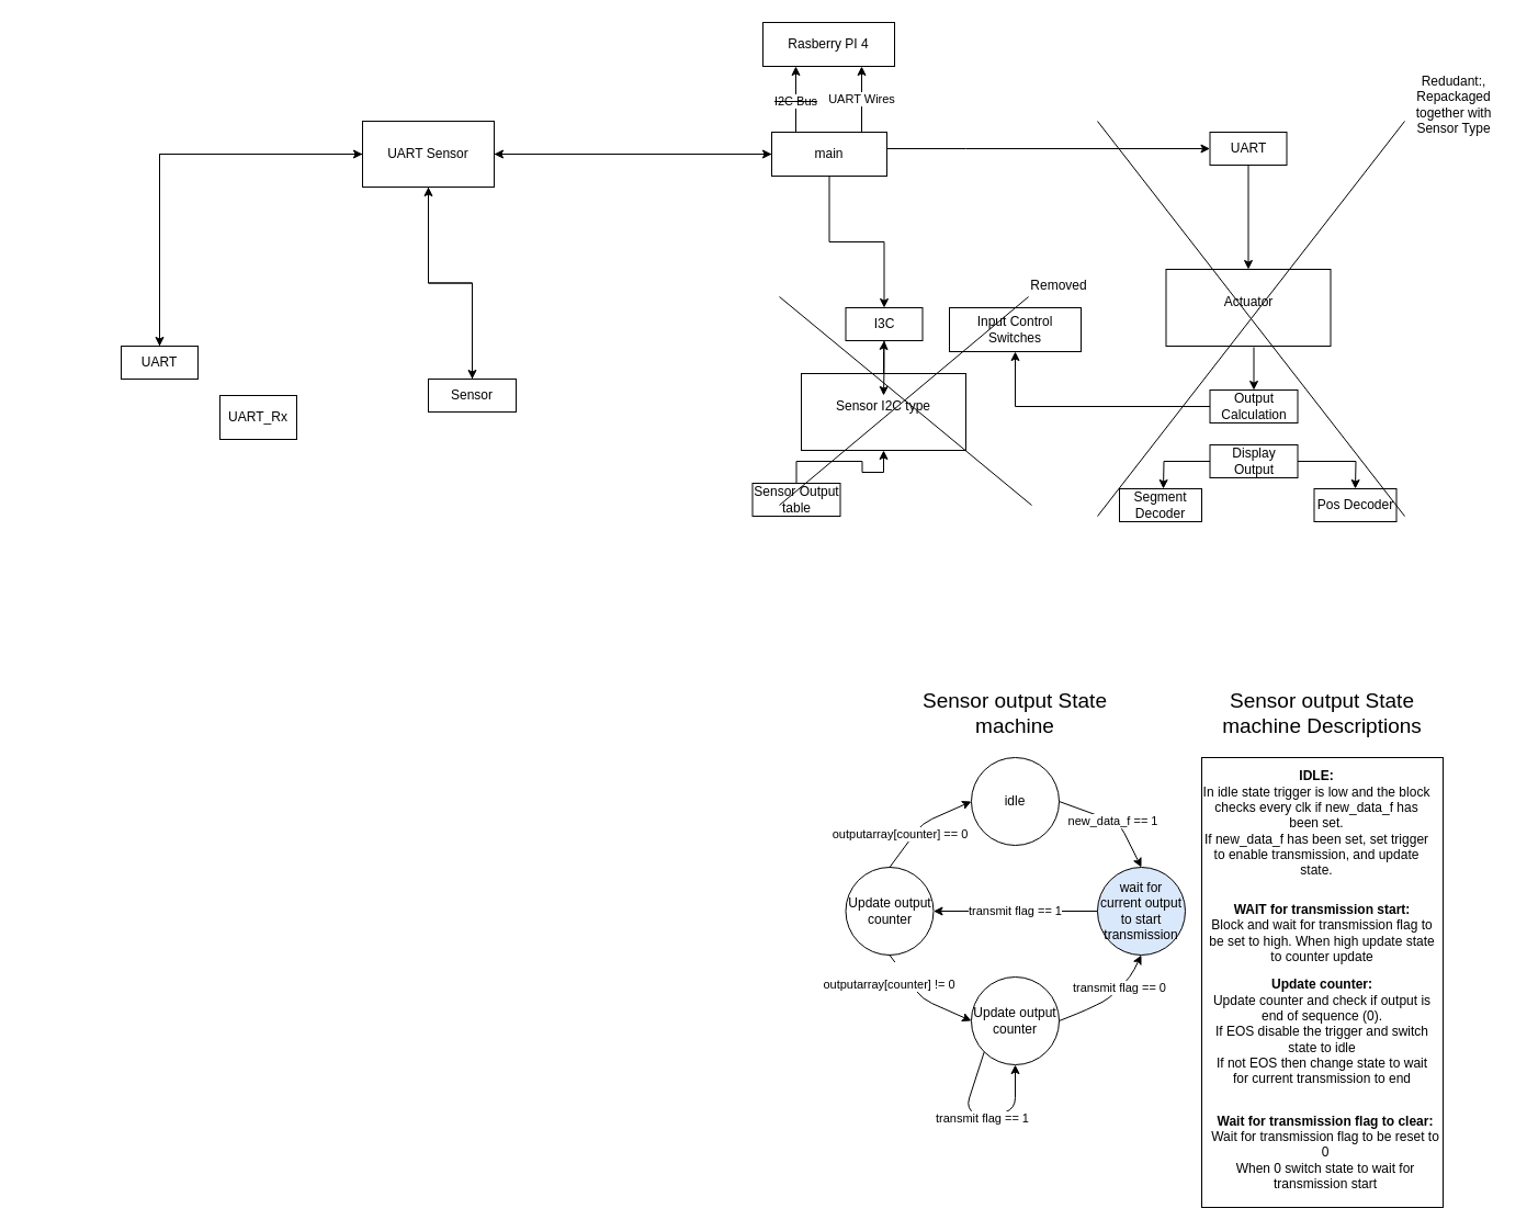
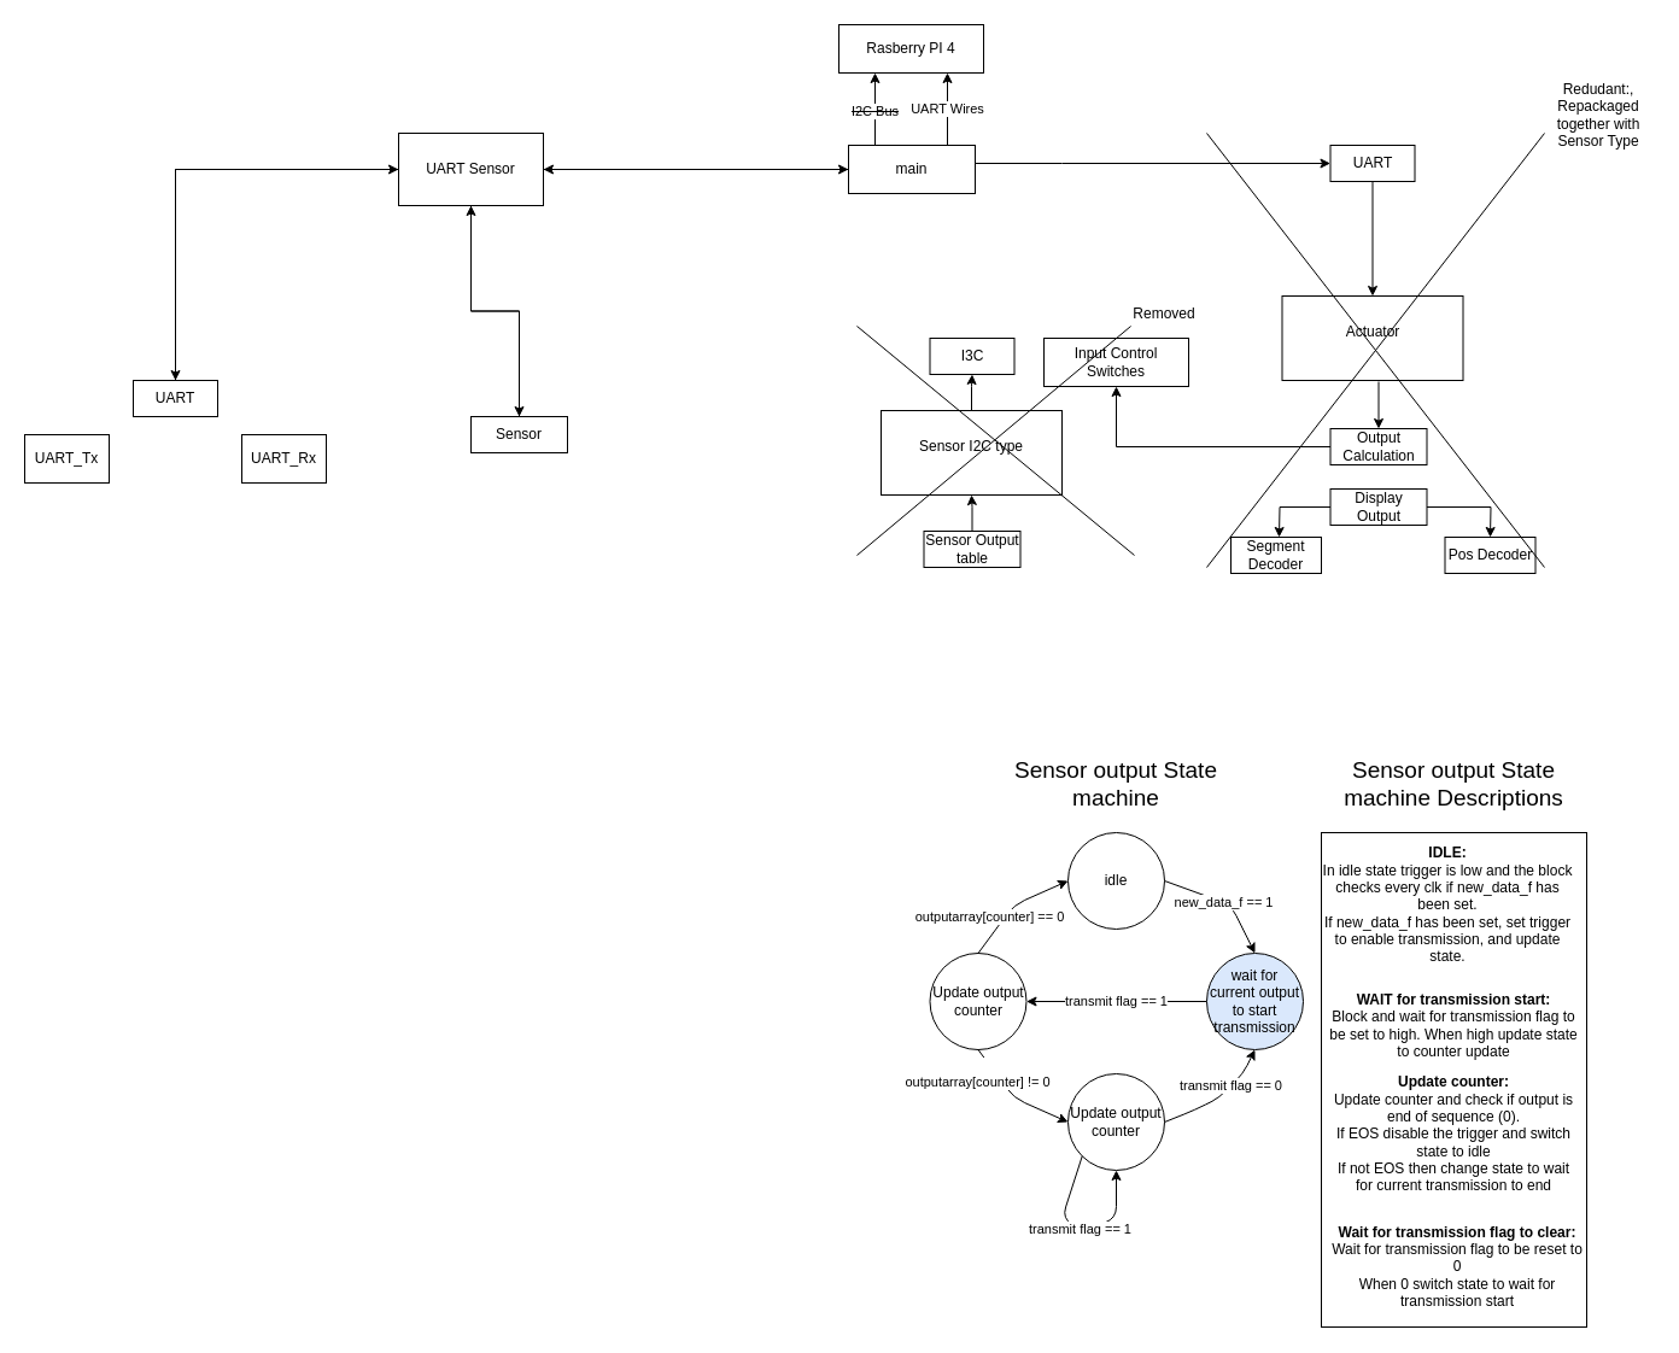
  <mxCell id="0" />
  <mxCell id="1" parent="0" />
  <mxCell id="2" value="" style="rounded=0;whiteSpace=wrap;html=1;" vertex="1" parent="1"><mxGeometry x="1095" y="690" width="220" height="410" as="geometry" /></mxCell>
- <mxCell id="3" style="edgeStyle=orthogonalEdgeStyle;rounded=0;orthogonalLoop=1;jettySize=auto;html=1;exitX=0.5;exitY=1;exitDx=0;exitDy=0;" parent="1" source="7" target="23" edge="1"><mxGeometry relative="1" as="geometry"><mxPoint x="805.5" y="250" as="sourcePoint" /></mxGeometry></mxCell>
  <mxCell id="4" style="edgeStyle=orthogonalEdgeStyle;rounded=0;orthogonalLoop=1;jettySize=auto;html=1;entryX=0;entryY=0.5;entryDx=0;entryDy=0;" parent="1" source="7" target="19" edge="1"><mxGeometry relative="1" as="geometry"><Array as="points"><mxPoint x="880" y="135" /><mxPoint x="880" y="135" /></Array></mxGeometry></mxCell>
  <mxCell id="5" value="&lt;div&gt;&lt;strike&gt;I2C Bus&lt;/strike&gt;&lt;/div&gt;" style="edgeStyle=orthogonalEdgeStyle;rounded=0;orthogonalLoop=1;jettySize=auto;html=1;entryX=0.25;entryY=1;entryDx=0;entryDy=0;exitX=0.25;exitY=0;exitDx=0;exitDy=0;" parent="1" source="7" target="8" edge="1"><mxGeometry relative="1" as="geometry"><Array as="points"><mxPoint x="725" y="120" /></Array></mxGeometry></mxCell>
  <mxCell id="6" style="edgeStyle=orthogonalEdgeStyle;rounded=0;orthogonalLoop=1;jettySize=auto;html=1;entryX=1;entryY=0.5;entryDx=0;entryDy=0;" edge="1" parent="1" source="7" target="47"><mxGeometry relative="1" as="geometry" /></mxCell>
  <mxCell id="7" value="main" style="rounded=0;whiteSpace=wrap;html=1;" parent="1" vertex="1"><mxGeometry x="703" y="120" width="105" height="40" as="geometry" /></mxCell>
  <mxCell id="8" value="Rasberry PI 4" style="rounded=0;whiteSpace=wrap;html=1;" parent="1" vertex="1"><mxGeometry x="695" y="20" width="120" height="40" as="geometry" /></mxCell>
  <mxCell id="9" value="Input Control Switches" style="rounded=0;whiteSpace=wrap;html=1;" parent="1" vertex="1"><mxGeometry x="865" y="280" width="120" height="40" as="geometry" /></mxCell>
  <mxCell id="10" value="" style="group" parent="1" vertex="1" connectable="0"><mxGeometry x="730" y="340" width="150" height="70" as="geometry" /></mxCell>
  <mxCell id="11" value="" style="rounded=0;whiteSpace=wrap;html=1;" parent="10" vertex="1"><mxGeometry width="150" height="70" as="geometry" /></mxCell>
  <mxCell id="12" value="Sensor I2C type" style="text;html=1;strokeColor=none;fillColor=none;align=center;verticalAlign=middle;whiteSpace=wrap;rounded=0;" parent="10" vertex="1"><mxGeometry x="20" y="20" width="110" height="20" as="geometry" /></mxCell>
  <mxCell id="13" value="" style="group" parent="1" vertex="1" connectable="0"><mxGeometry x="1062.5" y="245" width="150" height="70" as="geometry" /></mxCell>
  <mxCell id="14" value="" style="rounded=0;whiteSpace=wrap;html=1;" parent="13" vertex="1"><mxGeometry width="150" height="70" as="geometry" /></mxCell>
  <mxCell id="15" value="Actuator" style="text;html=1;strokeColor=none;fillColor=none;align=center;verticalAlign=middle;whiteSpace=wrap;rounded=0;" parent="13" vertex="1"><mxGeometry x="20" y="20" width="110" height="20" as="geometry" /></mxCell>
  <mxCell id="16" style="edgeStyle=orthogonalEdgeStyle;rounded=0;orthogonalLoop=1;jettySize=auto;html=1;" parent="1" source="17" target="11" edge="1"><mxGeometry relative="1" as="geometry" /></mxCell>
- <mxCell id="17" value="Sensor Output table" style="rounded=0;whiteSpace=wrap;html=1;" parent="1" vertex="1"><mxGeometry x="685.5" y="440" width="80" height="30" as="geometry" /></mxCell>
+ <mxCell id="17" value="Sensor Output table" style="rounded=0;whiteSpace=wrap;html=1;" parent="1" vertex="1"><mxGeometry x="765.5" y="440" width="80" height="30" as="geometry" /></mxCell>
  <mxCell id="18" style="edgeStyle=orthogonalEdgeStyle;rounded=0;orthogonalLoop=1;jettySize=auto;html=1;" parent="1" source="19" target="14" edge="1"><mxGeometry relative="1" as="geometry" /></mxCell>
  <mxCell id="19" value="UART" style="rounded=0;whiteSpace=wrap;html=1;" parent="1" vertex="1"><mxGeometry x="1102.5" y="120" width="70" height="30" as="geometry" /></mxCell>
  <mxCell id="20" style="edgeStyle=orthogonalEdgeStyle;rounded=0;orthogonalLoop=1;jettySize=auto;html=1;" parent="1" source="21" target="9" edge="1"><mxGeometry relative="1" as="geometry" /></mxCell>
  <mxCell id="21" value="Output Calculation" style="rounded=0;whiteSpace=wrap;html=1;" parent="1" vertex="1"><mxGeometry x="1102.5" y="355" width="80" height="30" as="geometry" /></mxCell>
- <mxCell id="22" style="edgeStyle=orthogonalEdgeStyle;rounded=0;orthogonalLoop=1;jettySize=auto;html=1;entryX=0.5;entryY=0;entryDx=0;entryDy=0;" parent="1" source="23" target="12" edge="1"><mxGeometry relative="1" as="geometry" /></mxCell>
  <mxCell id="23" value="I3C" style="rounded=0;whiteSpace=wrap;html=1;" parent="1" vertex="1"><mxGeometry x="770.5" y="280" width="70" height="30" as="geometry" /></mxCell>
  <mxCell id="24" style="edgeStyle=orthogonalEdgeStyle;rounded=0;orthogonalLoop=1;jettySize=auto;html=1;entryX=0.5;entryY=1;entryDx=0;entryDy=0;" edge="1" parent="1" source="25" target="47"><mxGeometry relative="1" as="geometry" /></mxCell>
  <mxCell id="25" value="Sensor " style="rounded=0;whiteSpace=wrap;html=1;" parent="1" vertex="1"><mxGeometry x="390" y="345" width="80" height="30" as="geometry" /></mxCell>
  <mxCell id="26" value="" style="edgeStyle=orthogonalEdgeStyle;rounded=0;orthogonalLoop=1;jettySize=auto;html=1;" parent="1" source="28" edge="1"><mxGeometry relative="1" as="geometry"><mxPoint x="1060" y="445" as="targetPoint" /></mxGeometry></mxCell>
  <mxCell id="27" style="edgeStyle=orthogonalEdgeStyle;rounded=0;orthogonalLoop=1;jettySize=auto;html=1;entryX=0.5;entryY=0;entryDx=0;entryDy=0;" parent="1" source="28" edge="1"><mxGeometry relative="1" as="geometry"><mxPoint x="1235" y="445" as="targetPoint" /></mxGeometry></mxCell>
  <mxCell id="28" value="Display Output" style="rounded=0;whiteSpace=wrap;html=1;" parent="1" vertex="1"><mxGeometry x="1102.5" y="405" width="80" height="30" as="geometry" /></mxCell>
  <mxCell id="29" value="Segment Decoder" style="whiteSpace=wrap;html=1;rounded=0;" parent="1" vertex="1"><mxGeometry x="1020" y="445" width="75" height="30" as="geometry" /></mxCell>
  <mxCell id="30" style="edgeStyle=orthogonalEdgeStyle;rounded=0;orthogonalLoop=1;jettySize=auto;html=1;" parent="1" source="11" target="23" edge="1"><mxGeometry relative="1" as="geometry" /></mxCell>
  <mxCell id="31" value="Pos Decoder" style="whiteSpace=wrap;html=1;rounded=0;" parent="1" vertex="1"><mxGeometry x="1197.5" y="445" width="75" height="30" as="geometry" /></mxCell>
  <mxCell id="32" value="" style="endArrow=classic;html=1;entryX=0.5;entryY=0;entryDx=0;entryDy=0;" parent="1" target="21" edge="1"><mxGeometry width="50" height="50" relative="1" as="geometry"><mxPoint x="1142.5" y="316" as="sourcePoint" /><mxPoint x="1092.5" y="315" as="targetPoint" /></mxGeometry></mxCell>
  <mxCell id="33" value="UART Wires" style="endArrow=classic;html=1;entryX=0.75;entryY=1;entryDx=0;entryDy=0;" parent="1" target="8" edge="1"><mxGeometry width="50" height="50" relative="1" as="geometry"><mxPoint x="785" y="120" as="sourcePoint" /><mxPoint x="801" y="62" as="targetPoint" /></mxGeometry></mxCell>
  <mxCell id="34" value="" style="endArrow=none;html=1;" edge="1" parent="1"><mxGeometry width="50" height="50" relative="1" as="geometry"><mxPoint x="710" y="460" as="sourcePoint" /><mxPoint x="937.073" y="270" as="targetPoint" /></mxGeometry></mxCell>
  <mxCell id="35" value="Removed" style="text;html=1;strokeColor=none;fillColor=none;align=center;verticalAlign=middle;whiteSpace=wrap;rounded=0;" vertex="1" parent="1"><mxGeometry x="920" y="245" width="90" height="30" as="geometry" /></mxCell>
  <mxCell id="36" value="" style="endArrow=none;html=1;" edge="1" parent="1"><mxGeometry width="50" height="50" relative="1" as="geometry"><mxPoint x="940" y="460" as="sourcePoint" /><mxPoint x="710" y="270" as="targetPoint" /></mxGeometry></mxCell>
  <mxCell id="37" style="edgeStyle=orthogonalEdgeStyle;rounded=0;orthogonalLoop=1;jettySize=auto;html=1;entryX=0;entryY=0.5;entryDx=0;entryDy=0;" edge="1" parent="1" source="38" target="47"><mxGeometry relative="1" as="geometry"><Array as="points"><mxPoint x="145" y="140" /></Array></mxGeometry></mxCell>
  <mxCell id="38" value="UART" style="rounded=0;whiteSpace=wrap;html=1;" vertex="1" parent="1"><mxGeometry x="110" y="315" width="70" height="30" as="geometry" /></mxCell>
+ <mxCell id="39" value="UART_Tx" style="rounded=0;whiteSpace=wrap;html=1;" vertex="1" parent="1"><mxGeometry x="20" y="360" width="70" height="40" as="geometry" /></mxCell>
  <mxCell id="40" value="UART_Rx" style="rounded=0;whiteSpace=wrap;html=1;" vertex="1" parent="1"><mxGeometry x="200" y="360" width="70" height="40" as="geometry" /></mxCell>
  <mxCell id="41" value="" style="endArrow=none;html=1;" edge="1" parent="1"><mxGeometry width="50" height="50" relative="1" as="geometry"><mxPoint x="1000" y="470" as="sourcePoint" /><mxPoint x="1280" y="110" as="targetPoint" /></mxGeometry></mxCell>
  <mxCell id="42" value="" style="endArrow=none;html=1;" edge="1" parent="1"><mxGeometry width="50" height="50" relative="1" as="geometry"><mxPoint x="1280" y="470" as="sourcePoint" /><mxPoint x="1000" y="110" as="targetPoint" /></mxGeometry></mxCell>
  <mxCell id="43" value="Redudant:, Repackaged together with Sensor Type" style="text;html=1;strokeColor=none;fillColor=none;align=center;verticalAlign=middle;whiteSpace=wrap;rounded=0;" vertex="1" parent="1"><mxGeometry x="1280" y="80" width="90" height="30" as="geometry" /></mxCell>
  <mxCell id="44" value="" style="edgeStyle=orthogonalEdgeStyle;rounded=0;orthogonalLoop=1;jettySize=auto;html=1;exitX=1;exitY=0.5;exitDx=0;exitDy=0;" edge="1" parent="1" source="47" target="7"><mxGeometry relative="1" as="geometry"><mxPoint x="640" y="140" as="sourcePoint" /></mxGeometry></mxCell>
  <mxCell id="45" style="edgeStyle=orthogonalEdgeStyle;rounded=0;orthogonalLoop=1;jettySize=auto;html=1;entryX=0.5;entryY=0;entryDx=0;entryDy=0;" edge="1" parent="1" source="47" target="25"><mxGeometry relative="1" as="geometry" /></mxCell>
  <mxCell id="46" style="edgeStyle=orthogonalEdgeStyle;rounded=0;orthogonalLoop=1;jettySize=auto;html=1;entryX=0.5;entryY=0;entryDx=0;entryDy=0;" edge="1" parent="1" source="47" target="38"><mxGeometry relative="1" as="geometry" /></mxCell>
  <mxCell id="47" value="UART Sensor" style="rounded=0;whiteSpace=wrap;html=1;" vertex="1" parent="1"><mxGeometry x="330" y="110" width="120" height="60" as="geometry" /></mxCell>
  <mxCell id="48" value="idle" style="ellipse;whiteSpace=wrap;html=1;aspect=fixed;" vertex="1" parent="1"><mxGeometry x="885" y="690" width="80" height="80" as="geometry" /></mxCell>
  <mxCell id="49" value="&lt;font style=&quot;font-size: 19px&quot;&gt;Sensor output State machine&lt;/font&gt;" style="text;html=1;strokeColor=none;fillColor=none;align=center;verticalAlign=middle;whiteSpace=wrap;rounded=0;" vertex="1" parent="1"><mxGeometry x="820" y="620" width="210" height="60" as="geometry" /></mxCell>
  <mxCell id="50" value="transmit flag == 1" style="edgeStyle=orthogonalEdgeStyle;rounded=0;orthogonalLoop=1;jettySize=auto;html=1;" edge="1" parent="1" source="51"><mxGeometry relative="1" as="geometry"><mxPoint x="850.5" y="830" as="targetPoint" /><Array as="points"><mxPoint x="920" y="830" /><mxPoint x="920" y="830" /></Array></mxGeometry></mxCell>
  <mxCell id="51" value="wait for current output to start transmission" style="ellipse;whiteSpace=wrap;html=1;aspect=fixed;fillColor=#dae8fc;" vertex="1" parent="1"><mxGeometry x="1000" y="790" width="80" height="80" as="geometry" /></mxCell>
  <mxCell id="52" value="outputarray[counter] == 0" style="endArrow=classic;html=1;exitX=0.5;exitY=0;exitDx=0;exitDy=0;entryX=0;entryY=0.5;entryDx=0;entryDy=0;" edge="1" parent="1" target="48"><mxGeometry x="-0.398" y="10" width="50" height="50" relative="1" as="geometry"><mxPoint x="810.5" y="790" as="sourcePoint" /><mxPoint x="1070" y="780" as="targetPoint" /><Array as="points"><mxPoint x="840" y="750" /></Array><mxPoint as="offset" /></mxGeometry></mxCell>
  <mxCell id="53" value="&lt;div&gt;new_data_f == 1&lt;/div&gt;" style="endArrow=classic;html=1;entryX=0.5;entryY=0;entryDx=0;entryDy=0;exitX=1;exitY=0.5;exitDx=0;exitDy=0;" edge="1" parent="1" source="48" target="51"><mxGeometry width="50" height="50" relative="1" as="geometry"><mxPoint x="870" y="770" as="sourcePoint" /><mxPoint x="920" y="720" as="targetPoint" /><Array as="points"><mxPoint x="1020" y="750" /></Array></mxGeometry></mxCell>
  <mxCell id="54" value="&lt;div&gt;&lt;b&gt;IDLE:&lt;/b&gt;&lt;/div&gt;&lt;div&gt;In idle state trigger is low and the block checks every clk if new_data_f has been set.&lt;/div&gt;&lt;div&gt;If new_data_f has been set, set trigger to enable transmission, and update state.&lt;br&gt;&lt;/div&gt;" style="text;html=1;strokeColor=none;fillColor=none;align=center;verticalAlign=middle;whiteSpace=wrap;rounded=0;" vertex="1" parent="1"><mxGeometry x="1095" y="710" width="210" height="80" as="geometry" /></mxCell>
  <mxCell id="55" value="&lt;font style=&quot;font-size: 19px&quot;&gt;Sensor output State machine Descriptions&lt;br&gt;&lt;/font&gt;" style="text;html=1;strokeColor=none;fillColor=none;align=center;verticalAlign=middle;whiteSpace=wrap;rounded=0;" vertex="1" parent="1"><mxGeometry x="1100" y="620" width="210" height="60" as="geometry" /></mxCell>
  <mxCell id="56" value="&lt;div&gt;&lt;b&gt;WAIT for transmission start:&lt;/b&gt;&lt;/div&gt;&lt;div&gt;Block and wait for transmission flag to be set to high. When high update state to counter update&lt;br&gt;&lt;/div&gt;" style="text;html=1;strokeColor=none;fillColor=none;align=center;verticalAlign=middle;whiteSpace=wrap;rounded=0;" vertex="1" parent="1"><mxGeometry x="1100" y="810" width="210" height="80" as="geometry" /></mxCell>
  <mxCell id="57" value="&lt;div&gt;&lt;b&gt;Update counter:&lt;/b&gt;&lt;/div&gt;&lt;div&gt;Update counter and check if output is end of sequence (0).&lt;/div&gt;&lt;div&gt;If EOS disable the trigger and switch state to idle&lt;/div&gt;&lt;div&gt;If not EOS then change state to wait for current transmission to end&lt;br&gt;&lt;/div&gt;" style="text;html=1;strokeColor=none;fillColor=none;align=center;verticalAlign=middle;whiteSpace=wrap;rounded=0;" vertex="1" parent="1"><mxGeometry x="1100" y="900" width="210" height="80" as="geometry" /></mxCell>
  <mxCell id="58" value="&lt;div&gt;&lt;b&gt;Wait for transmission flag to clear:&lt;/b&gt;&lt;/div&gt;&lt;div&gt;Wait for transmission flag to be reset to 0&lt;/div&gt;&lt;div&gt;When 0 switch state to wait for transmission start&lt;br&gt;&lt;/div&gt;" style="text;html=1;strokeColor=none;fillColor=none;align=center;verticalAlign=middle;whiteSpace=wrap;rounded=0;" vertex="1" parent="1"><mxGeometry x="1102.5" y="1010" width="210" height="80" as="geometry" /></mxCell>
  <mxCell id="59" value="Update output counter" style="ellipse;whiteSpace=wrap;html=1;aspect=fixed;" vertex="1" parent="1"><mxGeometry x="770.5" y="790" width="80" height="80" as="geometry" /></mxCell>
  <mxCell id="60" value="Update output counter" style="ellipse;whiteSpace=wrap;html=1;aspect=fixed;" vertex="1" parent="1"><mxGeometry x="885" y="890" width="80" height="80" as="geometry" /></mxCell>
  <mxCell id="61" value="transmit flag == 0" style="endArrow=classic;html=1;entryX=0.5;entryY=1;entryDx=0;entryDy=0;exitX=1;exitY=0.5;exitDx=0;exitDy=0;" edge="1" parent="1" source="60" target="51"><mxGeometry x="0.269" width="50" height="50" relative="1" as="geometry"><mxPoint x="970" y="930" as="sourcePoint" /><mxPoint x="1000" y="900" as="targetPoint" /><Array as="points"><mxPoint x="990" y="920" /><mxPoint x="1010" y="910" /><mxPoint x="1030" y="890" /></Array><mxPoint as="offset" /></mxGeometry></mxCell>
  <mxCell id="62" value="transmit flag == 1" style="endArrow=classic;html=1;exitX=0;exitY=1;exitDx=0;exitDy=0;" edge="1" parent="1" source="60"><mxGeometry width="50" height="50" relative="1" as="geometry"><mxPoint x="970" y="1000" as="sourcePoint" /><mxPoint x="925" y="970" as="targetPoint" /><Array as="points"><mxPoint x="880" y="1010" /><mxPoint x="897" y="1020" /><mxPoint x="925" y="1010" /></Array></mxGeometry></mxCell>
  <mxCell id="63" value="&lt;br&gt;outputarray[counter] != 0&lt;br&gt;" style="endArrow=classic;html=1;exitX=0.5;exitY=1;exitDx=0;exitDy=0;entryX=0;entryY=0.5;entryDx=0;entryDy=0;" edge="1" parent="1" source="59" target="60"><mxGeometry x="-0.681" y="-12" width="50" height="50" relative="1" as="geometry"><mxPoint x="950" y="950" as="sourcePoint" /><mxPoint x="800" y="940" as="targetPoint" /><Array as="points"><mxPoint x="840" y="910" /></Array><mxPoint as="offset" /></mxGeometry></mxCell>
